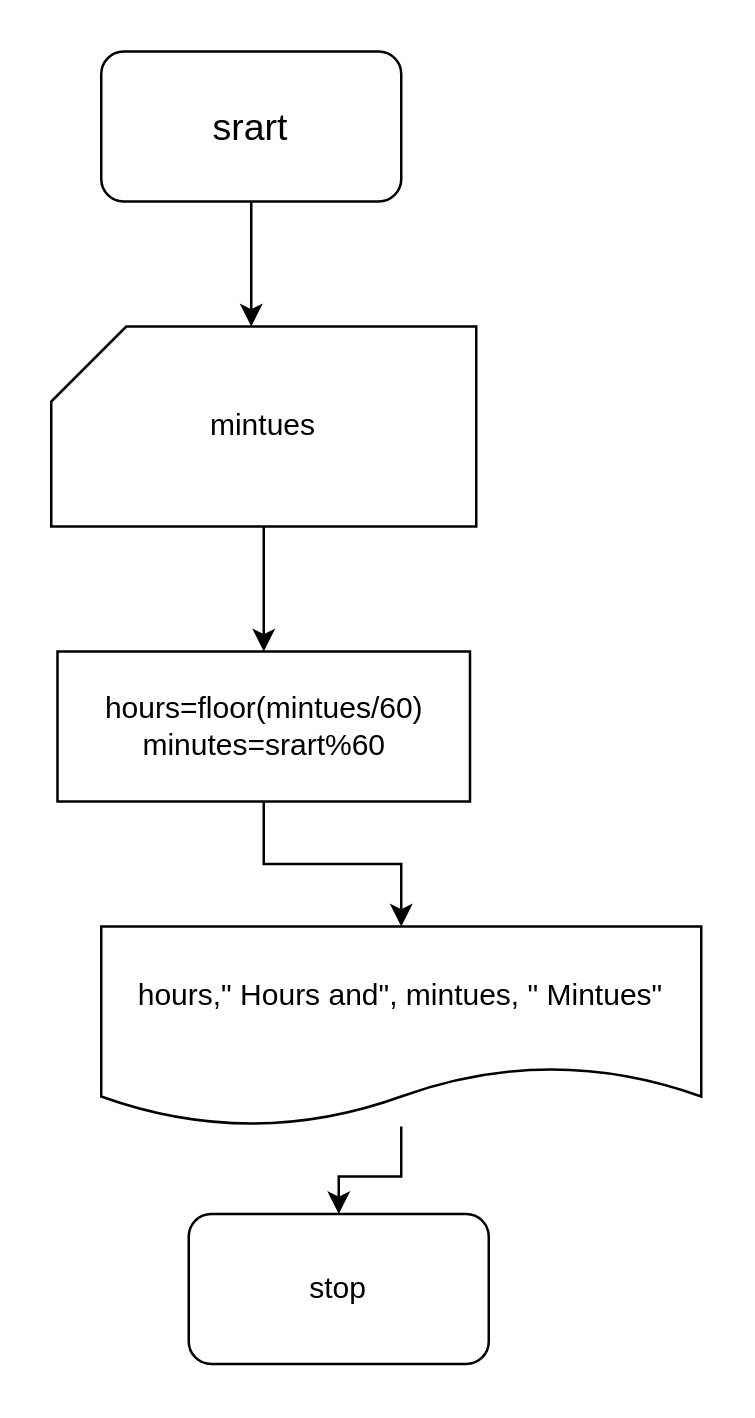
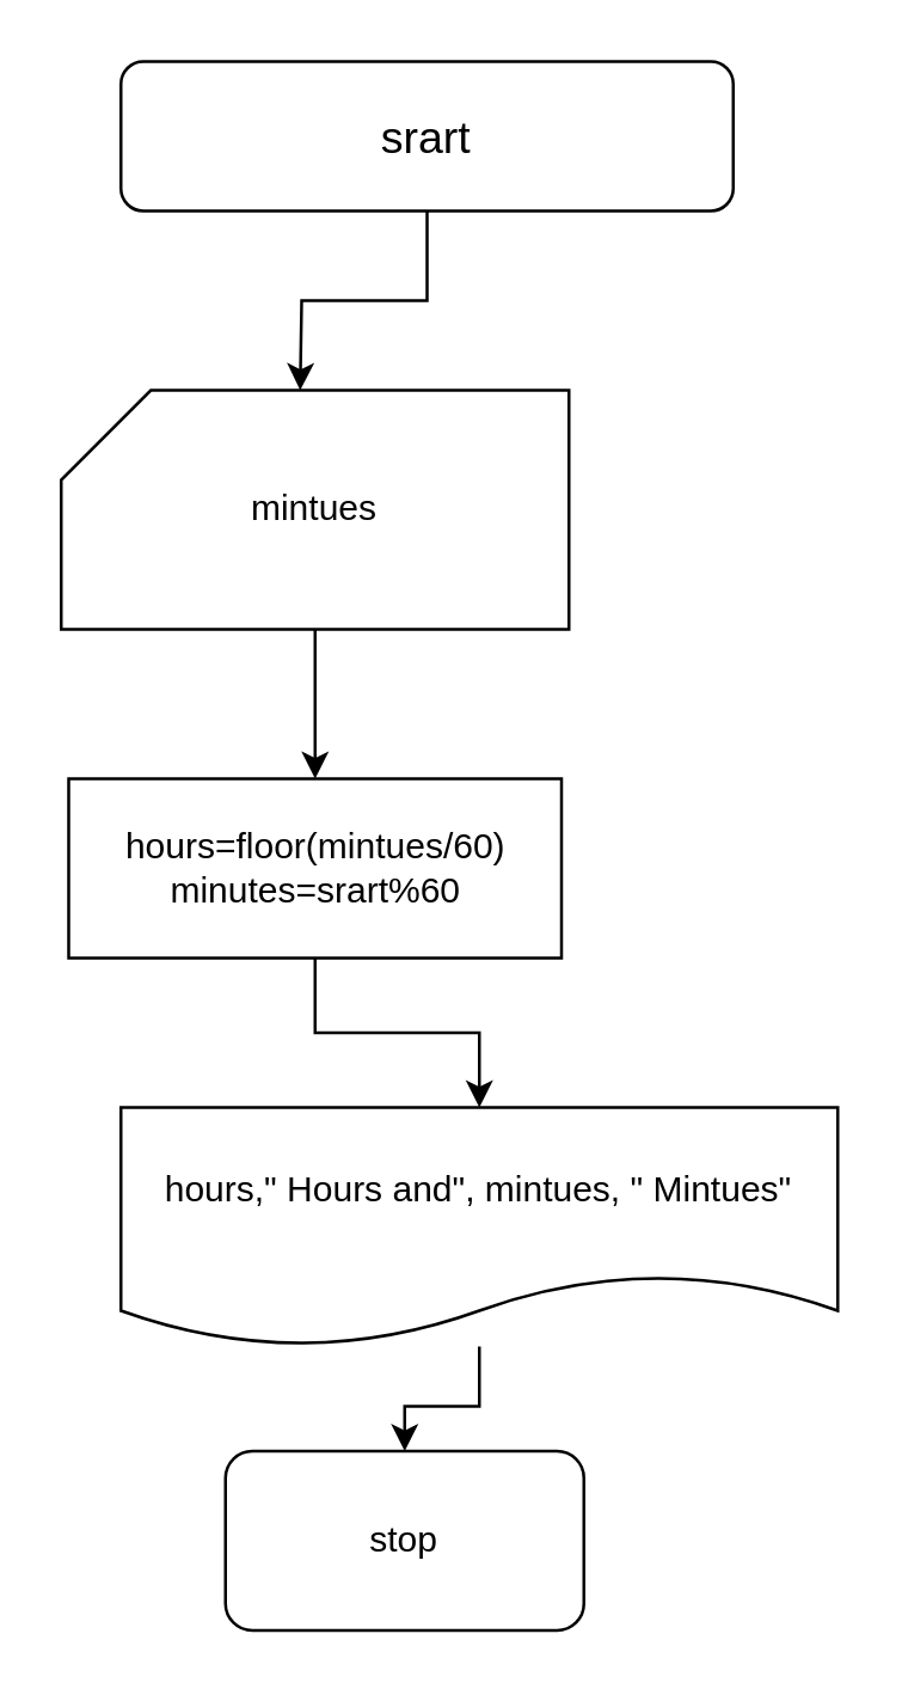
  <mxCell id="0" />
  <mxCell id="1" parent="0" />
  <mxCell id="2" style="edgeStyle=orthogonalEdgeStyle;rounded=0;orthogonalLoop=1;jettySize=auto;html=1;" parent="1" source="3" edge="1"><mxGeometry relative="1" as="geometry"><mxPoint x="100" y="130" as="targetPoint" /></mxGeometry></mxCell>
- <mxCell id="3" value="&lt;font style=&quot;font-size: 15px;&quot;&gt;srart&lt;/font&gt;" style="rounded=1;whiteSpace=wrap;html=1;" parent="1" vertex="1"><mxGeometry x="40" y="20" width="120" height="60" as="geometry" /></mxCell>
+ <mxCell id="3" value="&lt;font style=&quot;font-size: 15px;&quot;&gt;srart&lt;/font&gt;" style="rounded=1;whiteSpace=wrap;html=1;" parent="1" vertex="1"><mxGeometry x="40" y="20" width="205" height="50" as="geometry" /></mxCell>
  <mxCell id="4" style="edgeStyle=orthogonalEdgeStyle;rounded=0;orthogonalLoop=1;jettySize=auto;html=1;" parent="1" source="5" edge="1"><mxGeometry relative="1" as="geometry"><mxPoint x="105" y="260" as="targetPoint" /></mxGeometry></mxCell>
  <mxCell id="5" value="mintues" style="shape=card;whiteSpace=wrap;html=1;" parent="1" vertex="1"><mxGeometry x="20" y="130" width="170" height="80" as="geometry" /></mxCell>
  <mxCell id="6" value="" style="edgeStyle=orthogonalEdgeStyle;rounded=0;orthogonalLoop=1;jettySize=auto;html=1;" parent="1" source="7" target="9" edge="1"><mxGeometry relative="1" as="geometry" /></mxCell>
  <mxCell id="7" value="hours=floor(mintues/60)&lt;br&gt;minutes=srart%60" style="rounded=0;whiteSpace=wrap;html=1;" parent="1" vertex="1"><mxGeometry x="22.5" y="260" width="165" height="60" as="geometry" /></mxCell>
  <mxCell id="8" style="edgeStyle=orthogonalEdgeStyle;rounded=0;orthogonalLoop=1;jettySize=auto;html=1;" parent="1" source="9" target="10" edge="1"><mxGeometry relative="1" as="geometry"><mxPoint x="100" y="490" as="targetPoint" /></mxGeometry></mxCell>
  <mxCell id="9" value="hours,&quot; Hours and&quot;, mintues, &quot; Mintues&quot;" style="shape=document;whiteSpace=wrap;html=1;boundedLbl=1;" parent="1" vertex="1"><mxGeometry x="40" y="370" width="240" height="80" as="geometry" /></mxCell>
  <mxCell id="10" value="stop" style="rounded=1;whiteSpace=wrap;html=1;" parent="1" vertex="1"><mxGeometry x="75" y="485" width="120" height="60" as="geometry" /></mxCell>
